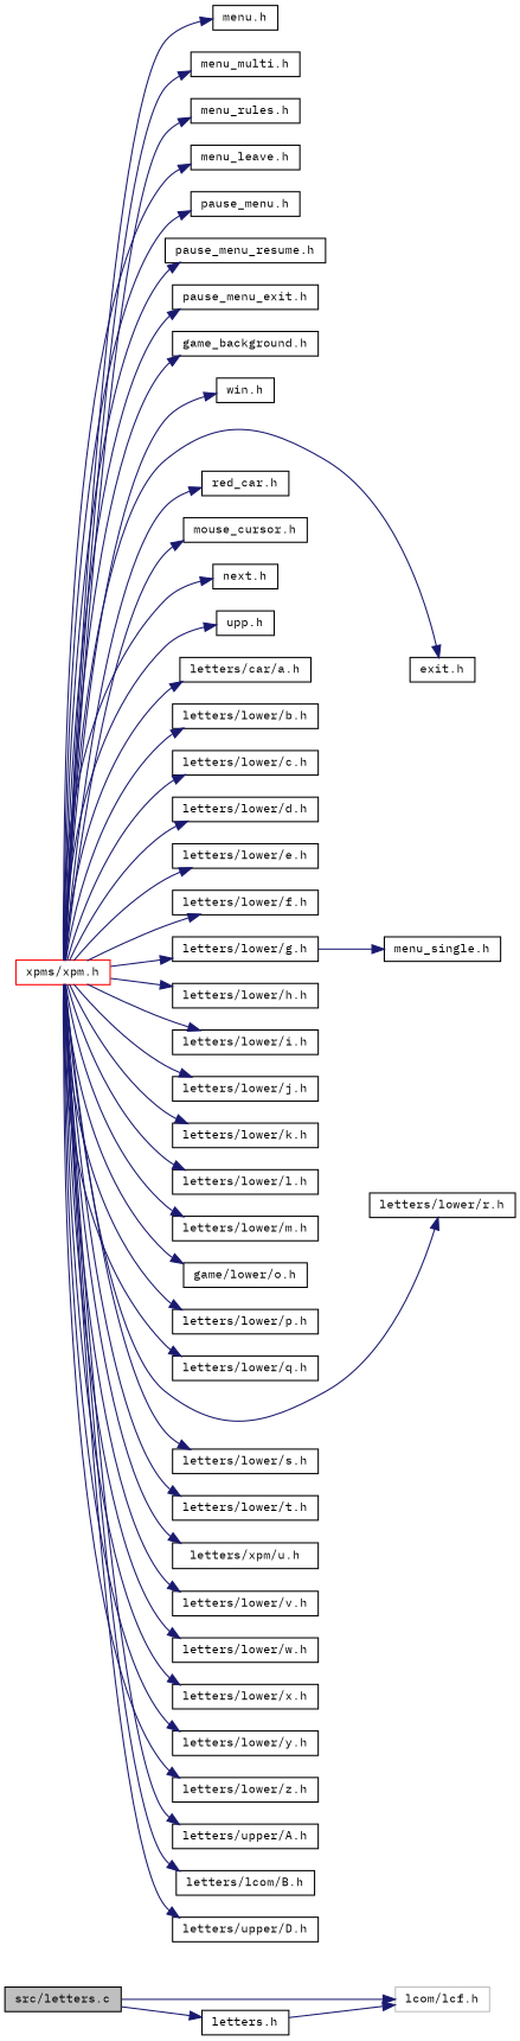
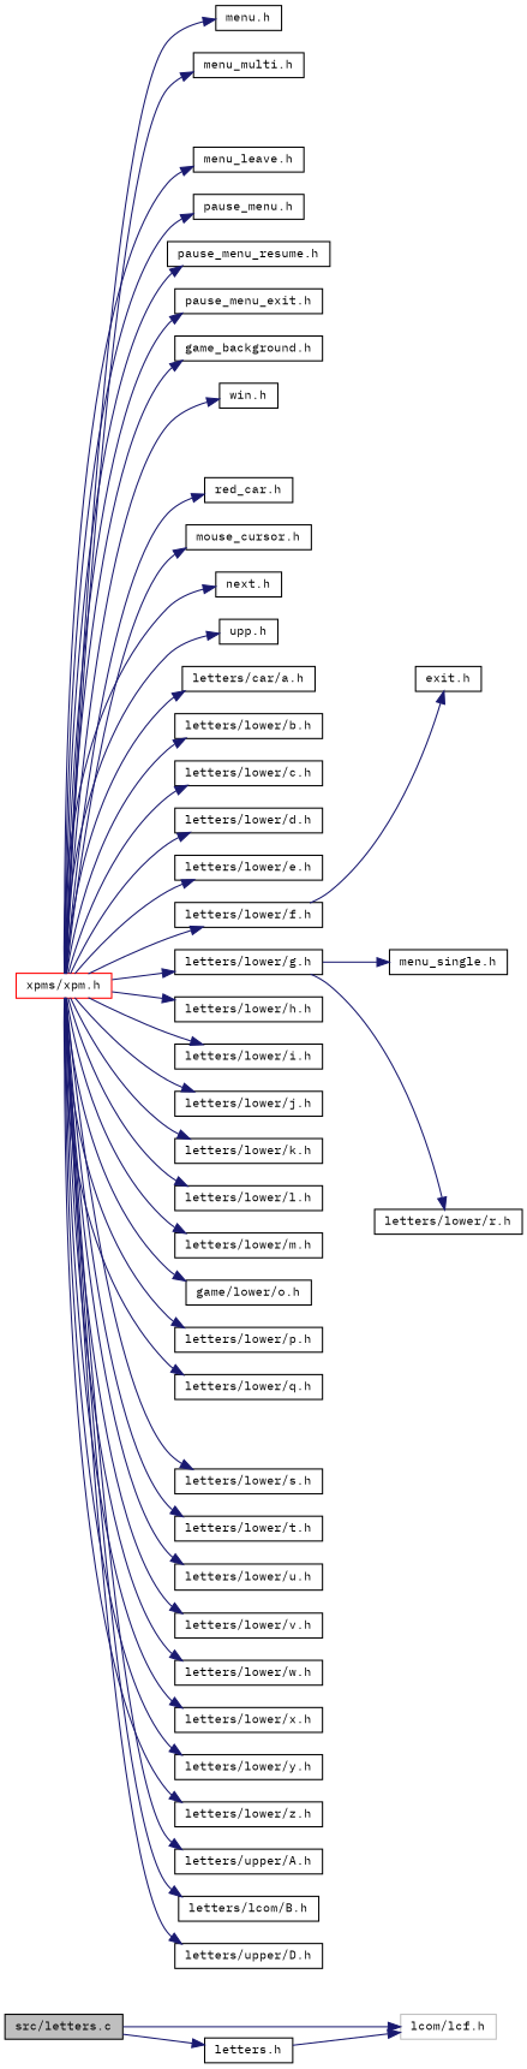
  digraph {
    fontname="IBM Plex Mono"
    rankdir=LR
    node [color=black fillcolor=white fontname="IBM Plex Mono" fontsize=10 shape=record style=filled]
    edge [color=midnightblue fontname="IBM Plex Mono" fontsize=10 labelfontname=Helvetica labelfontsize=10 style=solid]
    n1 [fillcolor=grey75 fontcolor=black height=0.2 label="src/letters.c" width=0.4]
    n2 [color=grey75 height=0.2 label="lcom/lcf.h" width=0.4]
    n3 [height=0.2 label="letters.h" width=0.4]
    n4 [color=red height=0.2 label="xpms/xpm.h" width=0.4]
    n5 [height=0.2 label="menu.h" width=0.4]
    n6 [height=0.2 label="menu_multi.h" width=0.4]
-   n7 [height=0.2 label="menu_rules.h" width=0.4]
    n8 [height=0.2 label="menu_leave.h" width=0.4]
    n9 [height=0.2 label="pause_menu.h" width=0.4]
    n10 [height=0.2 label="pause_menu_resume.h" width=0.4]
    n11 [height=0.2 label="pause_menu_exit.h" width=0.4]
    n12 [height=0.2 label="game_background.h" width=0.4]
    n13 [height=0.2 label="win.h" width=0.4]
    n14 [height=0.2 label="exit.h" width=0.4]
    n15 [height=0.2 label="red_car.h" width=0.4]
    n16 [height=0.2 label="mouse_cursor.h" width=0.4]
    n17 [height=0.2 label="next.h" width=0.4]
    n18 [height=0.2 label="upp.h" width=0.4]
    n19 [height=0.2 label="letters/car/a.h" width=0.4]
    n20 [height=0.2 label="letters/lower/b.h" width=0.4]
    n21 [height=0.2 label="letters/lower/c.h" width=0.4]
    n22 [height=0.2 label="letters/lower/d.h" width=0.4]
    n23 [height=0.2 label="letters/lower/e.h" width=0.4]
    n24 [height=0.2 label="letters/lower/f.h" width=0.4]
    n25 [height=0.2 label="letters/lower/g.h" width=0.4]
    n26 [height=0.2 label="letters/lower/h.h" width=0.4]
    n27 [height=0.2 label="letters/lower/i.h" width=0.4]
    n28 [height=0.2 label="letters/lower/j.h" width=0.4]
    n29 [height=0.2 label="letters/lower/k.h" width=0.4]
    n30 [height=0.2 label="letters/lower/l.h" width=0.4]
    n31 [height=0.2 label="letters/lower/m.h" width=0.4]
    n32 [height=0.2 label="game/lower/o.h" width=0.4]
    n33 [height=0.2 label="letters/lower/p.h" width=0.4]
    n34 [height=0.2 label="letters/lower/q.h" width=0.4]
    n35 [height=0.2 label="letters/lower/r.h" width=0.4]
    n36 [height=0.2 label="letters/lower/s.h" width=0.4]
    n37 [height=0.2 label="letters/lower/t.h" width=0.4]
-   n38 [height=0.2 label="letters/xpm/u.h" width=0.4]
+   n38 [height=0.2 label="letters/lower/u.h" width=0.4]
    n39 [height=0.2 label="letters/lower/v.h" width=0.4]
    n40 [height=0.2 label="letters/lower/w.h" width=0.4]
    n41 [height=0.2 label="letters/lower/x.h" width=0.4]
    n42 [height=0.2 label="letters/lower/y.h" width=0.4]
    n43 [height=0.2 label="letters/lower/z.h" width=0.4]
    n44 [height=0.2 label="letters/upper/A.h" width=0.4]
    n45 [height=0.2 label="letters/lcom/B.h" width=0.4]
    n46 [height=0.2 label="letters/upper/D.h" width=0.4]
    n47 [height=0.2 label="menu_single.h" width=0.4]
    n1 -> n2
    n1 -> n3
    n3 -> n2
    n4 -> n5
    n4 -> n6
-   n4 -> n7
    n4 -> n8
    n4 -> n9
    n4 -> n10
    n4 -> n11
    n4 -> n12
    n4 -> n13
-   n4 -> n14
+   n24 -> n14
    n4 -> n15
    n4 -> n16
    n4 -> n17
    n4 -> n18
    n4 -> n19
    n4 -> n20
    n4 -> n21
    n4 -> n22
    n4 -> n23
    n4 -> n24
    n4 -> n25
    n4 -> n26
    n4 -> n27
    n4 -> n28
    n4 -> n29
    n4 -> n30
    n4 -> n31
    n4 -> n32
    n4 -> n33
    n4 -> n34
-   n4 -> n35
+   n25 -> n35
    n4 -> n36
    n4 -> n37
    n4 -> n38
    n4 -> n39
    n4 -> n40
    n4 -> n41
    n4 -> n42
    n4 -> n43
    n4 -> n44
    n4 -> n45
    n4 -> n46
    n25 -> n47
  }
